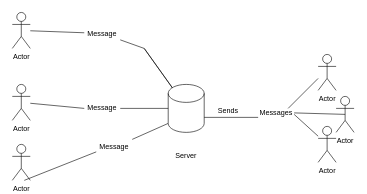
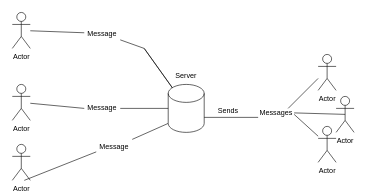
  <mxCell id="0" />
  <mxCell id="1" parent="0" />
  <mxCell id="2" value="Actor" style="shape=umlActor;verticalLabelPosition=bottom;verticalAlign=top;html=1;outlineConnect=0;" vertex="1" parent="1"><mxGeometry x="20" y="140" width="30" height="60" as="geometry" /></mxCell>
  <mxCell id="3" value="Actor" style="shape=umlActor;verticalLabelPosition=bottom;verticalAlign=top;html=1;outlineConnect=0;" vertex="1" parent="1"><mxGeometry x="20" y="240" width="30" height="60" as="geometry" /></mxCell>
  <mxCell id="4" value="Actor" style="shape=umlActor;verticalLabelPosition=bottom;verticalAlign=top;html=1;outlineConnect=0;" vertex="1" parent="1"><mxGeometry x="20" y="20" width="30" height="60" as="geometry" /></mxCell>
  <mxCell id="5" value="" style="endArrow=none;html=1;rounded=0;" edge="1" parent="1" source="10"><mxGeometry width="50" height="50" relative="1" as="geometry"><mxPoint x="200" y="60" as="sourcePoint" /><mxPoint x="240" y="80" as="targetPoint" /><Array as="points"><mxPoint x="240" y="80" /><mxPoint x="290" y="150" /></Array></mxGeometry></mxCell>
  <mxCell id="6" value="" style="endArrow=none;html=1;rounded=0;exitX=0;exitY=0.5;exitDx=0;exitDy=0;exitPerimeter=0;" edge="1" parent="1" source="12" target="2"><mxGeometry width="50" height="50" relative="1" as="geometry"><mxPoint x="240" y="180" as="sourcePoint" /><mxPoint x="350" y="210" as="targetPoint" /></mxGeometry></mxCell>
  <mxCell id="7" value="" style="endArrow=none;html=1;rounded=0;entryX=0;entryY=1;entryDx=0;entryDy=-15;entryPerimeter=0;" edge="1" parent="1" source="14" target="8"><mxGeometry width="50" height="50" relative="1" as="geometry"><mxPoint x="50" y="300" as="sourcePoint" /><mxPoint x="210" y="280" as="targetPoint" /></mxGeometry></mxCell>
  <mxCell id="8" value="" style="shape=cylinder3;whiteSpace=wrap;html=1;boundedLbl=1;backgroundOutline=1;size=15;" vertex="1" parent="1"><mxGeometry x="280" y="140" width="60" height="80" as="geometry" /></mxCell>
  <mxCell id="9" value="" style="endArrow=none;html=1;rounded=0;" edge="1" parent="1" source="4" target="10"><mxGeometry width="50" height="50" relative="1" as="geometry"><mxPoint x="50" y="52" as="sourcePoint" /><mxPoint x="240" y="80" as="targetPoint" /><Array as="points" /></mxGeometry></mxCell>
  <mxCell id="10" value="Message" style="text;html=1;align=center;verticalAlign=middle;whiteSpace=wrap;rounded=0;" vertex="1" parent="1"><mxGeometry x="140" y="40" width="60" height="30" as="geometry" /></mxCell>
  <mxCell id="11" value="" style="endArrow=none;html=1;rounded=0;exitX=0;exitY=0.5;exitDx=0;exitDy=0;exitPerimeter=0;" edge="1" parent="1" source="8" target="12"><mxGeometry width="50" height="50" relative="1" as="geometry"><mxPoint x="280" y="180" as="sourcePoint" /><mxPoint x="50" y="171" as="targetPoint" /></mxGeometry></mxCell>
  <mxCell id="12" value="Message" style="text;html=1;align=center;verticalAlign=middle;whiteSpace=wrap;rounded=0;" vertex="1" parent="1"><mxGeometry x="140" y="165" width="60" height="30" as="geometry" /></mxCell>
  <mxCell id="13" value="" style="endArrow=none;html=1;rounded=0;entryX=0;entryY=0.75;entryDx=0;entryDy=0;" edge="1" parent="1" target="14"><mxGeometry width="50" height="50" relative="1" as="geometry"><mxPoint x="40" y="300" as="sourcePoint" /><mxPoint x="130" y="255" as="targetPoint" /></mxGeometry></mxCell>
  <mxCell id="14" value="Message" style="text;html=1;align=center;verticalAlign=middle;whiteSpace=wrap;rounded=0;" vertex="1" parent="1"><mxGeometry x="160" y="230" width="60" height="30" as="geometry" /></mxCell>
- <mxCell id="15" value="Server" style="text;html=1;align=center;verticalAlign=middle;whiteSpace=wrap;rounded=0;" vertex="1" parent="1"><mxGeometry x="280" y="245" width="60" height="30" as="geometry" /></mxCell>
+ <mxCell id="15" value="Server" style="text;html=1;align=center;verticalAlign=middle;whiteSpace=wrap;rounded=0;" vertex="1" parent="1"><mxGeometry x="280" y="110" width="60" height="30" as="geometry" /></mxCell>
  <mxCell id="16" value="" style="endArrow=none;html=1;rounded=0;" edge="1" parent="1" target="17"><mxGeometry width="50" height="50" relative="1" as="geometry"><mxPoint x="340" y="195" as="sourcePoint" /><mxPoint x="470" y="190" as="targetPoint" /></mxGeometry></mxCell>
  <mxCell id="17" value="Messages&lt;div&gt;&lt;br&gt;&lt;/div&gt;" style="text;html=1;align=center;verticalAlign=middle;whiteSpace=wrap;rounded=0;" vertex="1" parent="1"><mxGeometry x="430" y="180" width="60" height="30" as="geometry" /></mxCell>
  <mxCell id="18" value="Actor" style="shape=umlActor;verticalLabelPosition=bottom;verticalAlign=top;html=1;outlineConnect=0;" vertex="1" parent="1"><mxGeometry x="560" y="160" width="30" height="60" as="geometry" /></mxCell>
  <mxCell id="19" value="" style="endArrow=none;html=1;rounded=0;exitX=1;exitY=0.25;exitDx=0;exitDy=0;entryX=0.5;entryY=0.5;entryDx=0;entryDy=0;entryPerimeter=0;" edge="1" parent="1" source="17" target="18"><mxGeometry width="50" height="50" relative="1" as="geometry"><mxPoint x="520" y="230" as="sourcePoint" /><mxPoint x="570" y="180" as="targetPoint" /></mxGeometry></mxCell>
  <mxCell id="20" value="Actor" style="shape=umlActor;verticalLabelPosition=bottom;verticalAlign=top;html=1;outlineConnect=0;" vertex="1" parent="1"><mxGeometry x="530" y="210" width="30" height="60" as="geometry" /></mxCell>
  <mxCell id="21" value="Actor" style="shape=umlActor;verticalLabelPosition=bottom;verticalAlign=top;html=1;outlineConnect=0;" vertex="1" parent="1"><mxGeometry x="530" y="90" width="30" height="60" as="geometry" /></mxCell>
  <mxCell id="22" value="" style="endArrow=none;html=1;rounded=0;" edge="1" parent="1" source="20"><mxGeometry width="50" height="50" relative="1" as="geometry"><mxPoint x="440" y="240" as="sourcePoint" /><mxPoint x="490" y="190" as="targetPoint" /></mxGeometry></mxCell>
  <mxCell id="23" value="" style="endArrow=none;html=1;rounded=0;" edge="1" parent="1"><mxGeometry width="50" height="50" relative="1" as="geometry"><mxPoint x="480" y="180" as="sourcePoint" /><mxPoint x="530" y="130" as="targetPoint" /></mxGeometry></mxCell>
  <mxCell id="24" value="Sends" style="text;html=1;align=center;verticalAlign=middle;whiteSpace=wrap;rounded=0;" vertex="1" parent="1"><mxGeometry x="350" y="170" width="60" height="30" as="geometry" /></mxCell>
